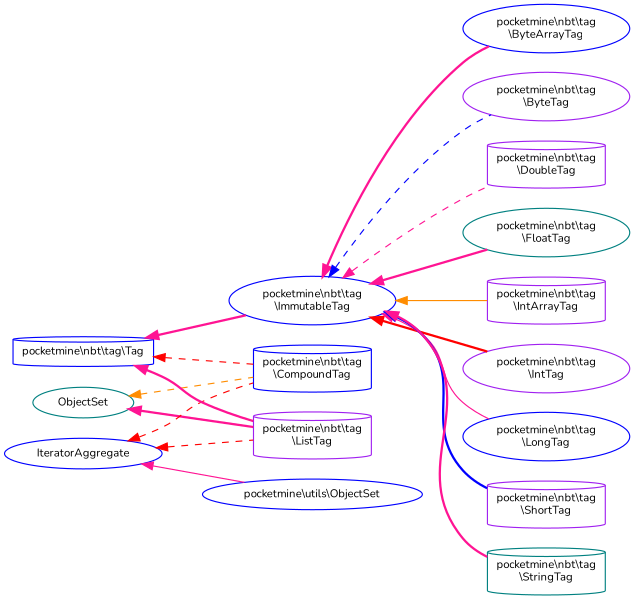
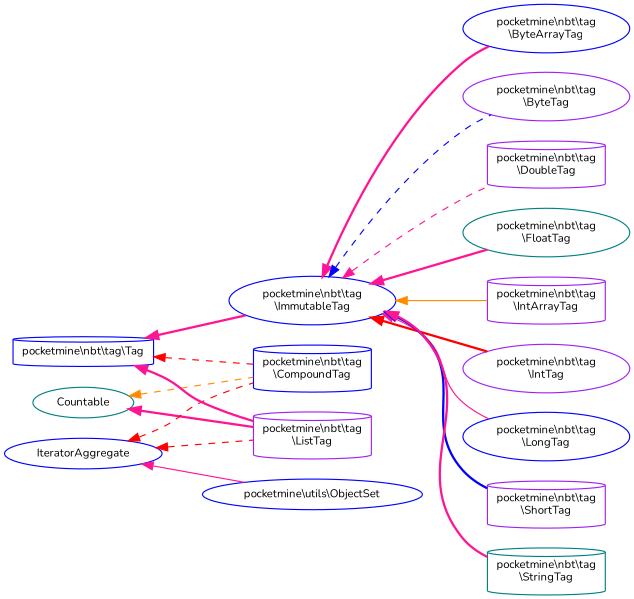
  digraph {
    rankdir=LR
    fontname=Nunito
    node [color=blue fillcolor=white fontname=Nunito fontsize=10 shape=ellipse style=filled]
    edge [color=deeppink dir=back fontname=Nunito fontsize=10 labelfontname=Helvetica labelfontsize=10 style=bold]
-   n1 [color=teal height=0.2 label=ObjectSet width=0.4]
+   n1 [color=teal height=0.2 label=Countable width=0.4]
    n2 [height=0.2 label="pocketmine\\nbt\\tag\l\\CompoundTag" shape=cylinder width=0.4]
    n3 [color=purple height=0.2 label="pocketmine\\nbt\\tag\l\\ListTag" shape=cylinder width=0.4]
    n4 [height=0.2 label=IteratorAggregate width=0.4]
    n5 [height=0.2 label="pocketmine\\utils\\ObjectSet" width=0.4]
    n6 [height=0.2 label="pocketmine\\nbt\\tag\\Tag" shape=cylinder width=0.4]
    n7 [height=0.2 label="pocketmine\\nbt\\tag\l\\ImmutableTag" width=0.4]
    n8 [height=0.2 label="pocketmine\\nbt\\tag\l\\ByteArrayTag" width=0.4]
    n9 [color=purple height=0.2 label="pocketmine\\nbt\\tag\l\\ByteTag" width=0.4]
    n10 [color=purple height=0.2 label="pocketmine\\nbt\\tag\l\\DoubleTag" shape=cylinder width=0.4]
    n11 [color=teal height=0.2 label="pocketmine\\nbt\\tag\l\\FloatTag" width=0.4]
    n12 [color=purple height=0.2 label="pocketmine\\nbt\\tag\l\\IntArrayTag" shape=cylinder width=0.4]
    n13 [color=purple height=0.2 label="pocketmine\\nbt\\tag\l\\IntTag" width=0.4]
    n14 [height=0.2 label="pocketmine\\nbt\\tag\l\\LongTag" width=0.4]
    n15 [color=purple height=0.2 label="pocketmine\\nbt\\tag\l\\ShortTag" shape=cylinder width=0.4]
    n16 [color=teal height=0.2 label="pocketmine\\nbt\\tag\l\\StringTag" shape=cylinder width=0.4]
    n1 -> n2 [color=darkorange style=dashed]
    n1 -> n3
    n4 -> n2 [color=red style=dashed]
    n4 -> n3 [color=red style=dashed]
    n4 -> n5 [style=solid]
    n6 -> n2 [color=red style=dashed]
    n6 -> n3
    n6 -> n7
    n7 -> n8
    n7 -> n9 [color=blue style=dashed]
    n7 -> n10 [style=dashed]
    n7 -> n11
    n7 -> n12 [color=darkorange style=solid]
    n7 -> n13 [color=red]
    n7 -> n14 [style=solid]
    n7 -> n15 [color=blue]
    n7 -> n16
  }
